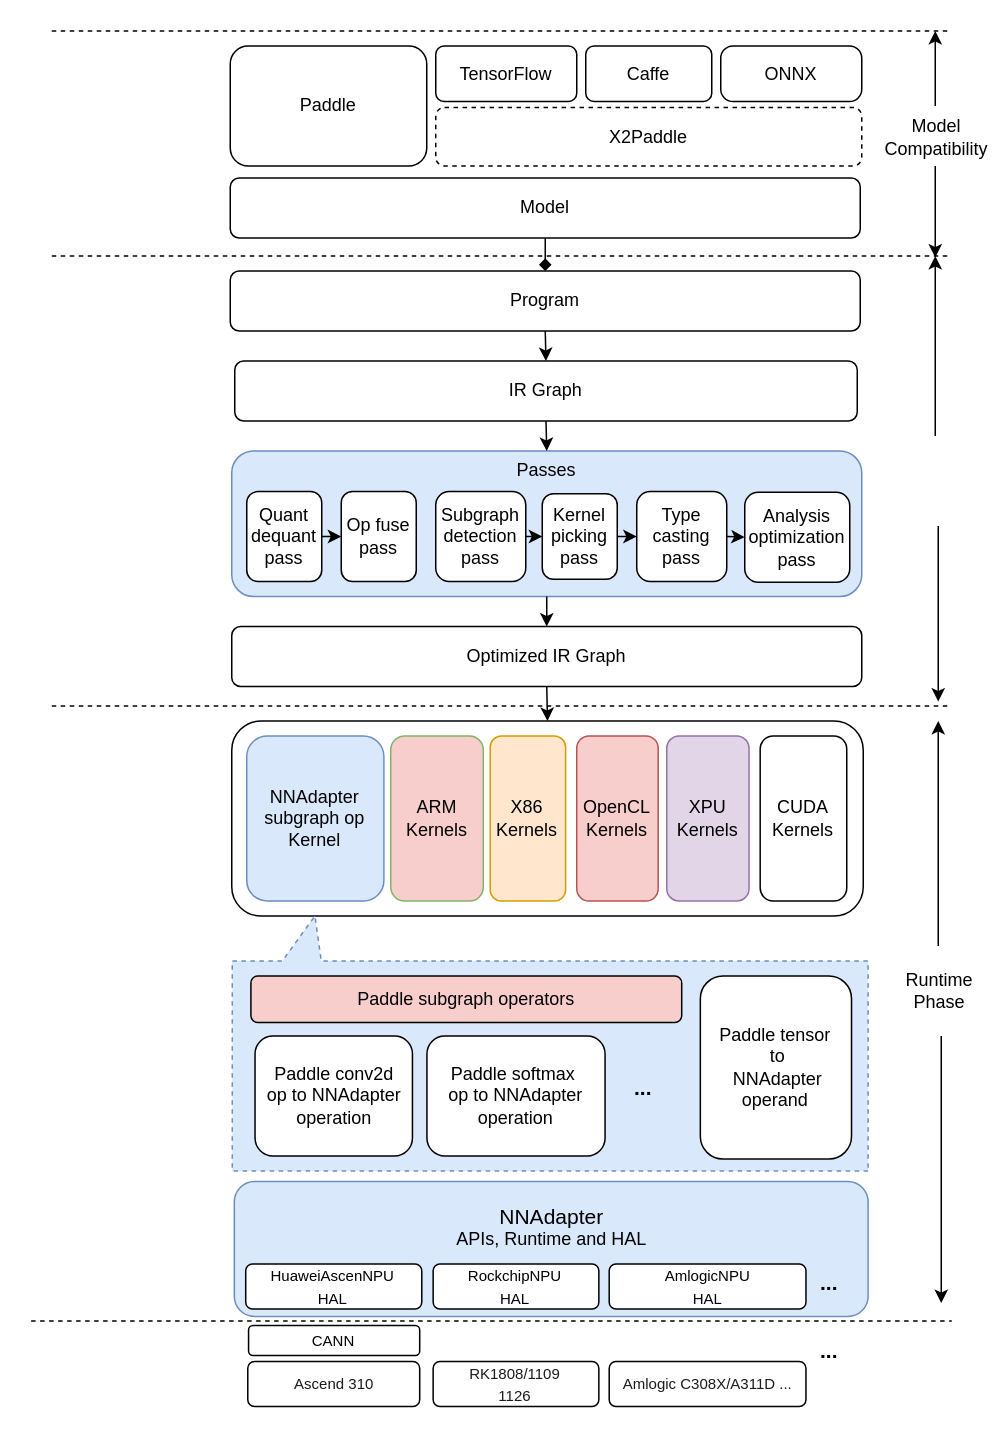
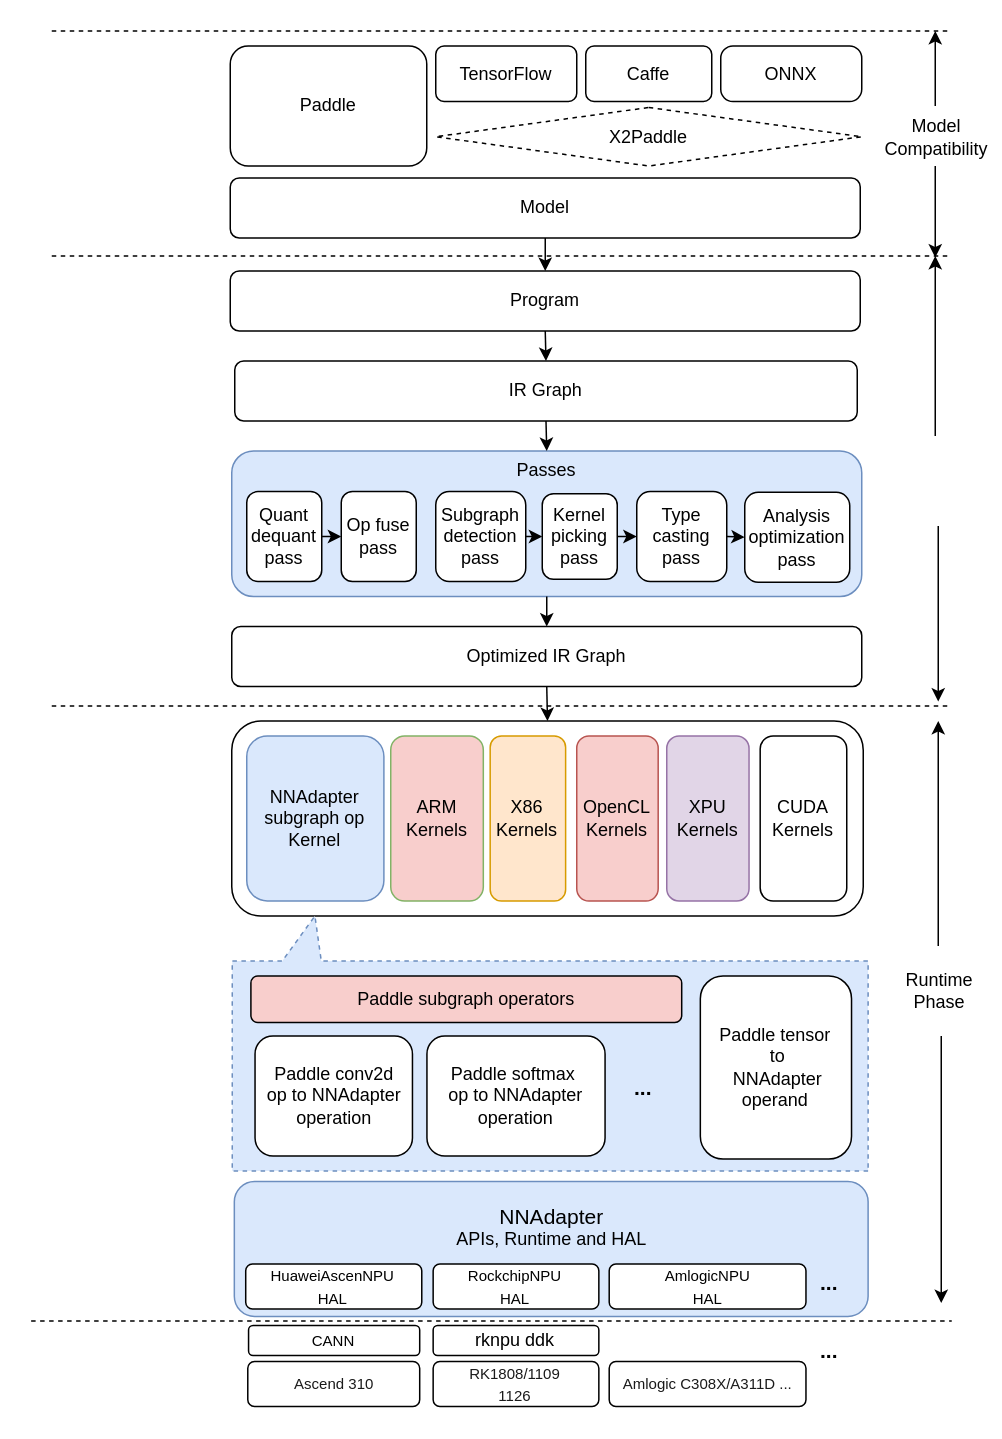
  <mxCell id="0" />
  <mxCell id="1" parent="0" />
  <mxCell id="2" value="Model" style="rounded=1;whiteSpace=wrap;html=1;" parent="1" vertex="1"><mxGeometry x="153" y="118" width="420" height="40" as="geometry" /></mxCell>
  <mxCell id="3" value="Program" style="rounded=1;whiteSpace=wrap;html=1;" parent="1" vertex="1"><mxGeometry x="153" y="180" width="420" height="40" as="geometry" /></mxCell>
  <mxCell id="4" value="IR Graph" style="rounded=1;whiteSpace=wrap;html=1;" parent="1" vertex="1"><mxGeometry x="156" y="240" width="415" height="40" as="geometry" /></mxCell>
  <mxCell id="5" value="Passes&lt;br&gt;&lt;br&gt;&lt;br&gt;&lt;br&gt;&lt;br&gt;&lt;br&gt;" style="rounded=1;whiteSpace=wrap;html=1;fillColor=#dae8fc;strokeColor=#6c8ebf;" parent="1" vertex="1"><mxGeometry x="154" y="300" width="420" height="97" as="geometry" /></mxCell>
  <mxCell id="6" value="Optimized IR Graph" style="rounded=1;whiteSpace=wrap;html=1;" parent="1" vertex="1"><mxGeometry x="154" y="417" width="420" height="40" as="geometry" /></mxCell>
  <mxCell id="7" value="" style="rounded=1;whiteSpace=wrap;html=1;" parent="1" vertex="1"><mxGeometry x="154" y="480" width="421" height="130" as="geometry" /></mxCell>
  <mxCell id="8" value="Op fuse pass" style="rounded=1;whiteSpace=wrap;html=1;" parent="1" vertex="1"><mxGeometry x="227" y="327" width="50" height="60" as="geometry" /></mxCell>
  <mxCell id="9" value="Quant dequant pass" style="rounded=1;whiteSpace=wrap;html=1;" parent="1" vertex="1"><mxGeometry x="164" y="327" width="50" height="60" as="geometry" /></mxCell>
  <mxCell id="10" value="Kernel&lt;br&gt;picking&lt;br&gt;pass" style="rounded=1;whiteSpace=wrap;html=1;" parent="1" vertex="1"><mxGeometry x="361" y="328.5" width="50" height="57" as="geometry" /></mxCell>
- <mxCell id="11" value="" style="endArrow=diamond;html=1;exitX=0.5;exitY=1;exitDx=0;exitDy=0;entryX=0.5;entryY=0;entryDx=0;entryDy=0;" parent="1" source="2" target="3" edge="1"><mxGeometry width="50" height="50" relative="1" as="geometry"><mxPoint x="154" y="670" as="sourcePoint" /><mxPoint x="204" y="620" as="targetPoint" /></mxGeometry></mxCell>
+ <mxCell id="11" value="" style="endArrow=classic;html=1;exitX=0.5;exitY=1;exitDx=0;exitDy=0;entryX=0.5;entryY=0;entryDx=0;entryDy=0;" parent="1" source="2" target="3" edge="1"><mxGeometry width="50" height="50" relative="1" as="geometry"><mxPoint x="154" y="670" as="sourcePoint" /><mxPoint x="204" y="620" as="targetPoint" /></mxGeometry></mxCell>
  <mxCell id="12" value="" style="endArrow=classic;html=1;exitX=0.5;exitY=1;exitDx=0;exitDy=0;entryX=0.5;entryY=0;entryDx=0;entryDy=0;" parent="1" source="3" target="4" edge="1"><mxGeometry width="50" height="50" relative="1" as="geometry"><mxPoint x="34" y="300" as="sourcePoint" /><mxPoint x="84" y="250" as="targetPoint" /></mxGeometry></mxCell>
  <mxCell id="13" value="" style="endArrow=classic;html=1;exitX=0.5;exitY=1;exitDx=0;exitDy=0;entryX=0.5;entryY=0;entryDx=0;entryDy=0;" parent="1" source="4" target="5" edge="1"><mxGeometry width="50" height="50" relative="1" as="geometry"><mxPoint x="154" y="670" as="sourcePoint" /><mxPoint x="204" y="620" as="targetPoint" /></mxGeometry></mxCell>
  <mxCell id="14" value="Subgraph&lt;br&gt;detection&lt;br&gt;pass" style="rounded=1;whiteSpace=wrap;html=1;" parent="1" vertex="1"><mxGeometry x="290" y="327" width="60" height="60" as="geometry" /></mxCell>
  <mxCell id="15" value="Type casting&lt;br&gt;pass" style="rounded=1;whiteSpace=wrap;html=1;" parent="1" vertex="1"><mxGeometry x="424" y="327" width="60" height="60" as="geometry" /></mxCell>
  <mxCell id="16" value="Analysis&lt;br&gt;optimization&lt;br&gt;pass" style="rounded=1;whiteSpace=wrap;html=1;" parent="1" vertex="1"><mxGeometry x="496" y="327.5" width="70" height="60" as="geometry" /></mxCell>
  <mxCell id="17" value="" style="endArrow=classic;html=1;entryX=0;entryY=0.5;entryDx=0;entryDy=0;" parent="1" source="9" target="8" edge="1"><mxGeometry width="50" height="50" relative="1" as="geometry"><mxPoint x="44" y="420" as="sourcePoint" /><mxPoint x="94" y="370" as="targetPoint" /></mxGeometry></mxCell>
  <mxCell id="18" value="" style="endArrow=classic;html=1;entryX=0;entryY=0.5;entryDx=0;entryDy=0;exitX=1;exitY=0.5;exitDx=0;exitDy=0;" parent="1" source="14" target="10" edge="1"><mxGeometry width="50" height="50" relative="1" as="geometry"><mxPoint x="94" y="500" as="sourcePoint" /><mxPoint x="144" y="450" as="targetPoint" /></mxGeometry></mxCell>
  <mxCell id="19" value="" style="endArrow=classic;html=1;entryX=0;entryY=0.5;entryDx=0;entryDy=0;exitX=1;exitY=0.5;exitDx=0;exitDy=0;" parent="1" source="10" target="15" edge="1"><mxGeometry width="50" height="50" relative="1" as="geometry"><mxPoint x="24" y="500" as="sourcePoint" /><mxPoint x="74" y="450" as="targetPoint" /></mxGeometry></mxCell>
  <mxCell id="20" value="" style="endArrow=classic;html=1;entryX=0;entryY=0.5;entryDx=0;entryDy=0;exitX=1;exitY=0.5;exitDx=0;exitDy=0;" parent="1" source="15" target="16" edge="1"><mxGeometry width="50" height="50" relative="1" as="geometry"><mxPoint x="34" y="510" as="sourcePoint" /><mxPoint x="84" y="460" as="targetPoint" /></mxGeometry></mxCell>
  <mxCell id="21" value="" style="endArrow=classic;html=1;entryX=0.5;entryY=0;entryDx=0;entryDy=0;exitX=0.5;exitY=1;exitDx=0;exitDy=0;" parent="1" source="5" target="6" edge="1"><mxGeometry width="50" height="50" relative="1" as="geometry"><mxPoint y="510" as="sourcePoint" x="-6" /><mxPoint x="44" y="460" as="targetPoint" /></mxGeometry></mxCell>
  <mxCell id="22" value="" style="endArrow=classic;html=1;exitX=0.5;exitY=1;exitDx=0;exitDy=0;entryX=0.5;entryY=0;entryDx=0;entryDy=0;" parent="1" source="6" target="7" edge="1"><mxGeometry width="50" height="50" relative="1" as="geometry"><mxPoint x="354" y="500" as="sourcePoint" /><mxPoint x="404" y="450" as="targetPoint" /></mxGeometry></mxCell>
  <mxCell id="23" value="" style="endArrow=none;dashed=1;html=1;" parent="1" edge="1"><mxGeometry width="50" height="50" relative="1" as="geometry"><mxPoint x="34" y="170" as="sourcePoint" /><mxPoint x="634" y="170" as="targetPoint" /></mxGeometry></mxCell>
  <mxCell id="24" value="" style="endArrow=none;dashed=1;html=1;" parent="1" edge="1"><mxGeometry width="50" height="50" relative="1" as="geometry"><mxPoint x="34" y="470" as="sourcePoint" /><mxPoint x="634" y="470" as="targetPoint" /></mxGeometry></mxCell>
  <mxCell id="25" value="" style="endArrow=classic;html=1;" parent="1" edge="1"><mxGeometry width="50" height="50" relative="1" as="geometry"><mxPoint x="623" y="290" as="sourcePoint" /><mxPoint x="623" y="170" as="targetPoint" /></mxGeometry></mxCell>
  <mxCell id="26" value="" style="endArrow=classic;html=1;" parent="1" edge="1"><mxGeometry width="50" height="50" relative="1" as="geometry"><mxPoint x="625" y="350" as="sourcePoint" /><mxPoint x="625" y="467" as="targetPoint" /></mxGeometry></mxCell>
  <mxCell id="27" value="Paddle" style="rounded=1;whiteSpace=wrap;html=1;" parent="1" vertex="1"><mxGeometry x="153" y="30" width="131" height="80" as="geometry" /></mxCell>
  <mxCell id="28" value="TensorFlow" style="rounded=1;whiteSpace=wrap;html=1;" parent="1" vertex="1"><mxGeometry x="290" y="30" width="94" height="37" as="geometry" /></mxCell>
  <mxCell id="29" value="Caffe" style="rounded=1;whiteSpace=wrap;html=1;" parent="1" vertex="1"><mxGeometry x="390" y="30" width="84" height="37" as="geometry" /></mxCell>
  <mxCell id="30" value="ONNX" style="rounded=1;whiteSpace=wrap;html=1;arcSize=22;" parent="1" vertex="1"><mxGeometry x="480" y="30" width="94" height="37" as="geometry" /></mxCell>
- <mxCell id="31" value="X2Paddle" style="rounded=1;whiteSpace=wrap;dashed=1;html=1;" parent="1" vertex="1"><mxGeometry x="290" y="71" width="284" height="39" as="geometry" /></mxCell>
+ <mxCell id="31" value="X2Paddle" style="rhombus;whiteSpace=wrap;dashed=1;html=1;" parent="1" vertex="1"><mxGeometry x="290" y="71" width="284" height="39" as="geometry" /></mxCell>
  <mxCell id="32" value="" style="endArrow=none;dashed=1;html=1;" parent="1" edge="1"><mxGeometry width="50" height="50" relative="1" as="geometry"><mxPoint x="34" y="20" as="sourcePoint" /><mxPoint x="634" y="20" as="targetPoint" /></mxGeometry></mxCell>
  <mxCell id="33" value="" style="endArrow=classic;html=1;" parent="1" edge="1"><mxGeometry width="50" height="50" relative="1" as="geometry"><mxPoint x="623" y="70" as="sourcePoint" /><mxPoint x="623" y="20" as="targetPoint" /></mxGeometry></mxCell>
  <mxCell id="34" value="" style="endArrow=classic;html=1;" parent="1" edge="1"><mxGeometry width="50" height="50" relative="1" as="geometry"><mxPoint x="623" y="110" as="sourcePoint" /><mxPoint x="623" y="171" as="targetPoint" /></mxGeometry></mxCell>
  <mxCell id="35" value="Model&lt;br&gt;Compatibility" style="text;html=1;strokeColor=none;fillColor=none;align=center;verticalAlign=middle;whiteSpace=wrap;rounded=0;" parent="1" vertex="1"><mxGeometry x="603.5" y="80.5" width="40" height="20" as="geometry" /></mxCell>
  <mxCell id="36" value="" style="endArrow=none;dashed=1;html=1;" parent="1" edge="1"><mxGeometry width="50" height="50" relative="1" as="geometry"><mxPoint x="20.25" y="880" as="sourcePoint" /><mxPoint x="634" y="880" as="targetPoint" /></mxGeometry></mxCell>
  <mxCell id="37" value="" style="group" parent="1" vertex="1" connectable="0"><mxGeometry x="164" y="490" width="400" height="110" as="geometry" /></mxCell>
  <mxCell id="38" value="X86&lt;br&gt;Kernels" style="rounded=1;whiteSpace=wrap;html=1;fillColor=#ffe6cc;strokeColor=#d79b00;" parent="37" vertex="1"><mxGeometry x="162.286" width="50.286" height="110" as="geometry" /></mxCell>
  <mxCell id="39" value="OpenCL&lt;br&gt;Kernels" style="rounded=1;whiteSpace=wrap;html=1;fillColor=#f8cecc;strokeColor=#b85450;" parent="37" vertex="1"><mxGeometry x="220" width="54.286" height="110" as="geometry" /></mxCell>
  <mxCell id="40" value="XPU&lt;br&gt;Kernels" style="rounded=1;whiteSpace=wrap;html=1;fillColor=#e1d5e7;strokeColor=#9673a6;" parent="37" vertex="1"><mxGeometry x="280" width="54.857" height="110" as="geometry" /></mxCell>
  <mxCell id="41" value="CUDA&lt;br&gt;Kernels" style="rounded=1;whiteSpace=wrap;html=1;" parent="37" vertex="1"><mxGeometry x="342.286" width="57.714" height="110" as="geometry" /></mxCell>
  <mxCell id="42" value="ARM&lt;br&gt;Kernels" style="rounded=1;whiteSpace=wrap;html=1;fillColor=#f8cecc;strokeColor=#82b366;" parent="37" vertex="1"><mxGeometry x="96" width="61.714" height="110" as="geometry" /></mxCell>
  <mxCell id="43" value="NNAdapter subgraph op Kernel" style="rounded=1;fillColor=#dae8fc;whiteSpace=wrap;html=1;strokeColor=#6c8ebf;" parent="37" vertex="1"><mxGeometry width="91.429" height="110" as="geometry" /></mxCell>
  <mxCell id="44" value="" style="group" vertex="1" connectable="0" parent="1"><mxGeometry x="209.25" y="610" width="364.75" height="327" as="geometry" /></mxCell>
  <mxCell id="45" value="" style="group" vertex="1" connectable="0" parent="44"><mxGeometry x="-54.22" width="423.899" height="327" as="geometry" /></mxCell>
  <mxCell id="46" value="" style="shape=callout;fillColor=#dae8fc;whiteSpace=wrap;html=1;perimeter=calloutPerimeter;rotation=-180;dashed=1;position2=0.87;strokeColor=#6c8ebf;base=26;size=30;position=0.86;" parent="45" vertex="1"><mxGeometry x="-0.69" y="1.421e-14" width="423.899" height="170" as="geometry" /></mxCell>
  <mxCell id="47" value="" style="group" vertex="1" connectable="0" parent="45"><mxGeometry x="0.69" y="40.0" width="422.518" height="287" as="geometry" /></mxCell>
  <mxCell id="48" value="&lt;font style=&quot;font-size: 14px&quot;&gt;NNAdapter&lt;/font&gt;&lt;br&gt;APIs, Runtime and HAL&lt;br&gt;&lt;br&gt;&lt;br&gt;" style="rounded=1;fillColor=#dae8fc;whiteSpace=wrap;html=1;strokeColor=#6c8ebf;" parent="47" vertex="1"><mxGeometry y="137" width="422.518" height="90" as="geometry" /></mxCell>
  <mxCell id="49" value="Paddle conv2d &lt;br&gt;op to NNAdapter&lt;br&gt;operation" style="rounded=1;whiteSpace=wrap;html=1;" parent="47" vertex="1"><mxGeometry x="13.808" y="40" width="104.939" height="80" as="geometry" /></mxCell>
  <mxCell id="50" value="&lt;b&gt;&lt;font style=&quot;font-size: 14px&quot;&gt;...&lt;/font&gt;&lt;/b&gt;" style="text;html=1;resizable=0;autosize=1;align=center;verticalAlign=middle;points=[];fillColor=none;strokeColor=none;rounded=0;" parent="47" vertex="1"><mxGeometry x="256.825" y="65" width="30" height="20" as="geometry" /></mxCell>
  <mxCell id="51" value="Paddle subgraph operators" style="rounded=1;whiteSpace=wrap;html=1;fillColor=#f8cecc;" parent="47" vertex="1"><mxGeometry x="11.046" width="287.202" height="31" as="geometry" /></mxCell>
  <mxCell id="52" value="Paddle tensor&lt;br&gt;&amp;nbsp;to&lt;br&gt;&amp;nbsp;NNAdapter&lt;br&gt;operand" style="rounded=1;whiteSpace=wrap;html=1;" parent="47" vertex="1"><mxGeometry x="310.675" width="100.797" height="122" as="geometry" /></mxCell>
  <mxCell id="53" value="Paddle softmax&amp;nbsp;&lt;br&gt;op to NNAdapter&lt;br&gt;operation" style="rounded=1;whiteSpace=wrap;html=1;" parent="47" vertex="1"><mxGeometry x="128.412" y="40" width="118.747" height="80" as="geometry" /></mxCell>
  <mxCell id="54" value="&lt;font style=&quot;font-size: 10px&quot;&gt;CANN&lt;/font&gt;" style="rounded=1;whiteSpace=wrap;html=1;" parent="47" vertex="1"><mxGeometry x="9.486" y="233" width="114.094" height="20" as="geometry" /></mxCell>
  <mxCell id="55" value="&lt;font color=&quot;#1a1a1a&quot; style=&quot;font-size: 10px&quot;&gt;&lt;span style=&quot;background-color: rgb(255 , 255 , 255)&quot;&gt;Ascend 310&lt;/span&gt;&lt;/font&gt;" style="rounded=1;whiteSpace=wrap;html=1;" parent="47" vertex="1"><mxGeometry x="8.975" y="257" width="114.605" height="30" as="geometry" /></mxCell>
  <mxCell id="56" value="&lt;font color=&quot;#1a1a1a&quot; style=&quot;font-size: 10px&quot;&gt;&lt;span style=&quot;background-color: rgb(255 , 255 , 255)&quot;&gt;RK1808/1109&lt;br&gt;1126&lt;/span&gt;&lt;/font&gt;" style="rounded=1;whiteSpace=wrap;html=1;" parent="47" vertex="1"><mxGeometry x="132.555" y="257" width="110.462" height="30" as="geometry" /></mxCell>
+ <mxCell id="57" value="rknpu ddk" style="rounded=1;whiteSpace=wrap;html=1;" parent="47" vertex="1"><mxGeometry x="132.555" y="233" width="110.462" height="20" as="geometry" /></mxCell>
  <mxCell id="58" value="&lt;font style=&quot;font-size: 10px&quot;&gt;HuaweiAscenNPU&lt;br&gt;HAL&lt;/font&gt;" style="rounded=1;whiteSpace=wrap;html=1;" parent="47" vertex="1"><mxGeometry x="7.594" y="192" width="117.366" height="30" as="geometry" /></mxCell>
  <mxCell id="59" value="&lt;font&gt;&lt;font style=&quot;font-size: 10px&quot;&gt;RockchipNPU&lt;br&gt;HAL&lt;/font&gt;&lt;br&gt;&lt;/font&gt;" style="rounded=1;whiteSpace=wrap;html=1;" parent="47" vertex="1"><mxGeometry x="132.555" y="192" width="110.462" height="30" as="geometry" /></mxCell>
  <mxCell id="60" value="&lt;font color=&quot;#1a1a1a&quot;&gt;&lt;span style=&quot;font-size: 10px ; background-color: rgb(255 , 255 , 255)&quot;&gt;Amlogic C308X/A311D ...&lt;/span&gt;&lt;/font&gt;" style="rounded=1;whiteSpace=wrap;html=1;" parent="47" vertex="1"><mxGeometry x="249.921" y="257" width="131.174" height="30" as="geometry" /></mxCell>
  <mxCell id="61" value="&lt;font&gt;&lt;font style=&quot;font-size: 10px&quot;&gt;AmlogicNPU&lt;br&gt;HAL&lt;/font&gt;&lt;br&gt;&lt;/font&gt;" style="rounded=1;whiteSpace=wrap;html=1;" parent="47" vertex="1"><mxGeometry x="249.921" y="192" width="131.174" height="30" as="geometry" /></mxCell>
  <mxCell id="62" value="&lt;b&gt;&lt;font style=&quot;font-size: 14px&quot;&gt;...&lt;/font&gt;&lt;/b&gt;" style="text;html=1;resizable=0;autosize=1;align=center;verticalAlign=middle;points=[];fillColor=none;strokeColor=none;rounded=0;" parent="47" vertex="1"><mxGeometry x="381.095" y="195" width="30" height="20" as="geometry" /></mxCell>
  <mxCell id="63" value="&lt;b&gt;&lt;font style=&quot;font-size: 14px&quot;&gt;...&lt;/font&gt;&lt;/b&gt;" style="text;html=1;resizable=0;autosize=1;align=center;verticalAlign=middle;points=[];fillColor=none;strokeColor=none;rounded=0;" parent="47" vertex="1"><mxGeometry x="381.095" y="240" width="30" height="20" as="geometry" /></mxCell>
  <mxCell id="64" value="" style="endArrow=classic;html=1;" edge="1" parent="1"><mxGeometry width="50" height="50" relative="1" as="geometry"><mxPoint x="625" y="630" as="sourcePoint" /><mxPoint x="625" y="480" as="targetPoint" /></mxGeometry></mxCell>
  <mxCell id="65" value="" style="endArrow=classic;html=1;" edge="1" parent="1"><mxGeometry width="50" height="50" relative="1" as="geometry"><mxPoint x="627" y="690" as="sourcePoint" /><mxPoint x="627" y="868" as="targetPoint" /></mxGeometry></mxCell>
  <mxCell id="66" value="Runtime&lt;br&gt;Phase" style="text;html=1;strokeColor=none;fillColor=none;align=center;verticalAlign=middle;whiteSpace=wrap;rounded=0;" vertex="1" parent="1"><mxGeometry x="605.5" y="650" width="40" height="20" as="geometry" /></mxCell>
